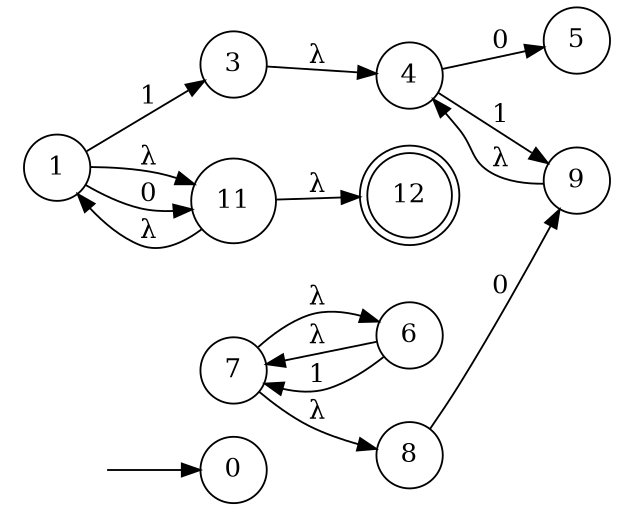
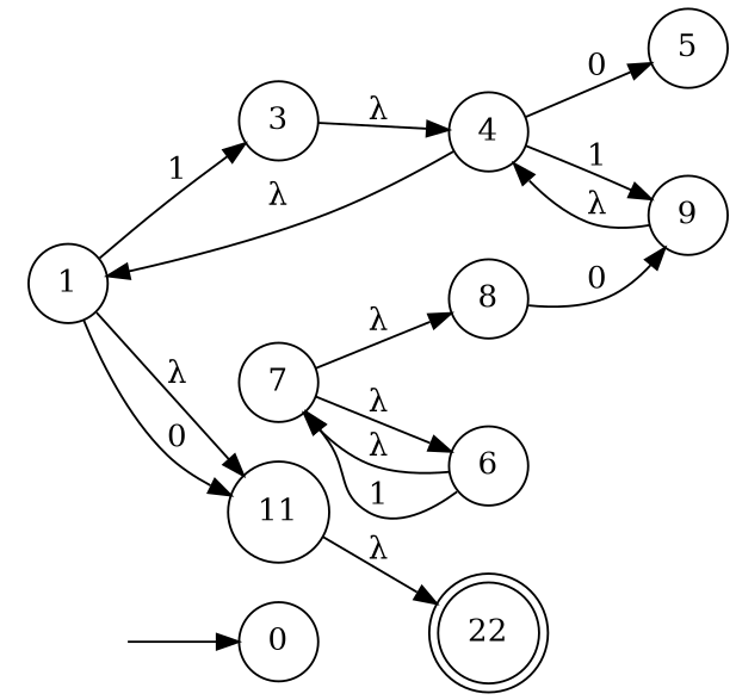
  digraph {
    rankdir=LR
    node [shape=circle]
    0
    1
    3
    4
    5
    6
    7
    8
    9
    11
-   12 [shape=doublecircle]
+   12 [shape=doublecircle label=22]
    H [style=invis shape=""]
    subgraph sub_1 {
      0
      1
      3
      4
      5
      6
      7
      8
      9
      11
    }
    subgraph sub_2 {
      12
    }
    1 -> 3 [label=1]
    1 -> 11 [label="λ"]
    1 -> 11 [label=0]
    3 -> 4 [label="λ"]
    4 -> 5 [label=0]
    4 -> 9 [label=1]
    6 -> 7 [label="λ"]
    6 -> 7 [label=1]
    7 -> 6 [label="λ"]
    7 -> 8 [label="λ"]
    8 -> 9 [label=0]
    9 -> 4 [label="λ"]
-   11 -> 1 [label="λ"]
+   4 -> 1 [label="λ"]
    11 -> 12 [label="λ"]
    H -> 0
  }
